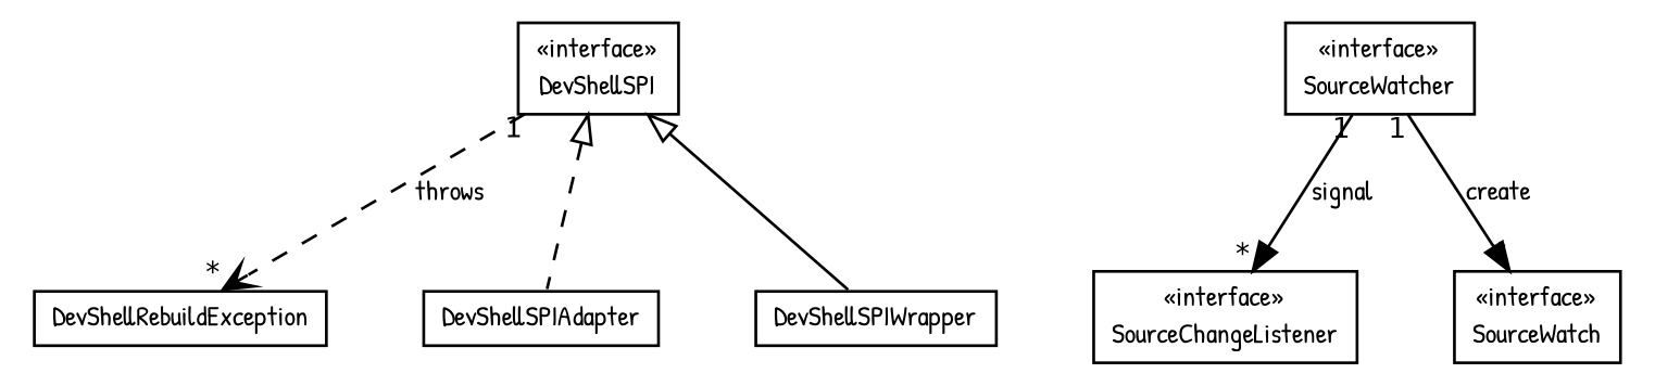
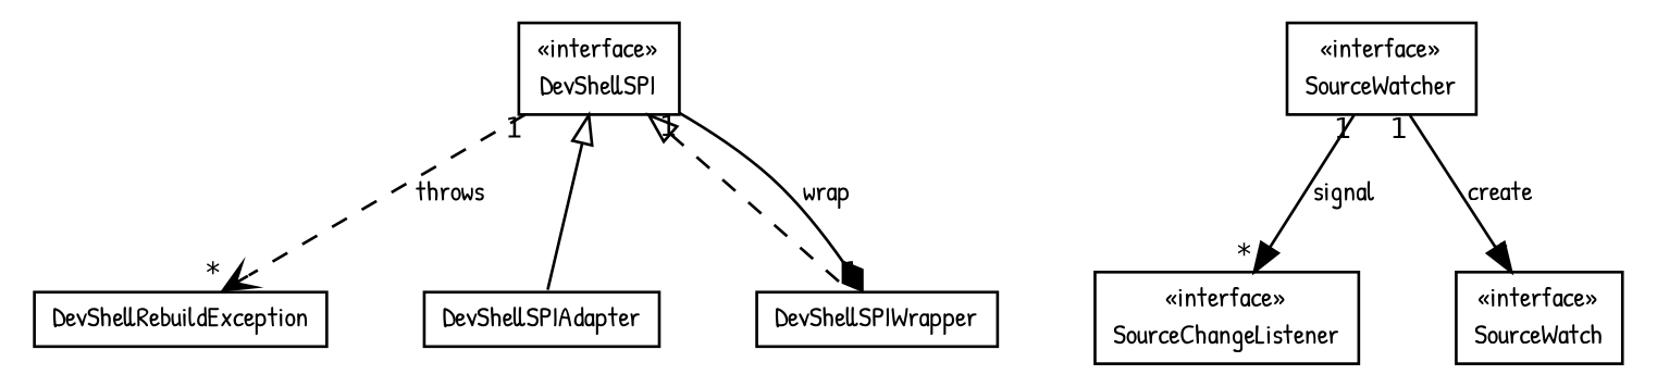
  digraph {
    fontname="Patrick Hand"
    nodesep=0.25
    ranksep=0.5
    node [fontcolor=black fontname="Patrick Hand" fontsize=10.0 shape=plaintext]
    edge [color=black fontcolor=black fontname="Patrick Hand" fontsize=10.0 headlabel="*" headport=p labelfontname=Helvetica labelfontsize=10 taillabel=1 tailport=p]
    n1 [label=<<table title="io.werval.spi.dev.DevShellRebuildException" border="0" cellborder="1" cellspacing="0" cellpadding="2" port="p" href="./DevShellRebuildException.html"> 		<tr><td><table border="0" cellspacing="0" cellpadding="1"> <tr><td align="center" balign="center"> DevShellRebuildException </td></tr> 		</table></td></tr> 		</table>>]
    n2 [label=<<table title="io.werval.spi.dev.DevShellSPI" border="0" cellborder="1" cellspacing="0" cellpadding="2" port="p" href="./DevShellSPI.html"> 		<tr><td><table border="0" cellspacing="0" cellpadding="1"> <tr><td align="center" balign="center"> &#171;interface&#187; </td></tr> <tr><td align="center" balign="center"> DevShellSPI </td></tr> 		</table></td></tr> 		</table>>]
    n3 [label=<<table title="io.werval.spi.dev.DevShellSPIAdapter" border="0" cellborder="1" cellspacing="0" cellpadding="2" port="p" href="./DevShellSPIAdapter.html"> 		<tr><td><table border="0" cellspacing="0" cellpadding="1"> <tr><td align="center" balign="center"> DevShellSPIAdapter </td></tr> 		</table></td></tr> 		</table>>]
    n4 [label=<<table title="io.werval.spi.dev.DevShellSPIWrapper" border="0" cellborder="1" cellspacing="0" cellpadding="2" port="p" href="./DevShellSPIWrapper.html"> 		<tr><td><table border="0" cellspacing="0" cellpadding="1"> <tr><td align="center" balign="center"> DevShellSPIWrapper </td></tr> 		</table></td></tr> 		</table>>]
    n5 [label=<<table title="io.werval.spi.dev.DevShellSPI.SourceWatcher" border="0" cellborder="1" cellspacing="0" cellpadding="2" port="p" href="./DevShellSPI.SourceWatcher.html"> 		<tr><td><table border="0" cellspacing="0" cellpadding="1"> <tr><td align="center" balign="center"> &#171;interface&#187; </td></tr> <tr><td align="center" balign="center"> SourceWatcher </td></tr> 		</table></td></tr> 		</table>>]
    n6 [label=<<table title="io.werval.spi.dev.DevShellSPI.SourceChangeListener" border="0" cellborder="1" cellspacing="0" cellpadding="2" port="p" href="./DevShellSPI.SourceChangeListener.html"> 		<tr><td><table border="0" cellspacing="0" cellpadding="1"> <tr><td align="center" balign="center"> &#171;interface&#187; </td></tr> <tr><td align="center" balign="center"> SourceChangeListener </td></tr> 		</table></td></tr> 		</table>>]
    n7 [label=<<table title="io.werval.spi.dev.DevShellSPI.SourceWatch" border="0" cellborder="1" cellspacing="0" cellpadding="2" port="p" href="./DevShellSPI.SourceWatch.html"> 		<tr><td><table border="0" cellspacing="0" cellpadding="1"> <tr><td align="center" balign="center"> &#171;interface&#187; </td></tr> <tr><td align="center" balign="center"> SourceWatch </td></tr> 		</table></td></tr> 		</table>>]
    n2 -> n1 [arrowhead=open label=throws style=dashed]
-   n2 -> n3 [arrowtail=empty dir=back fontsize=10 style=dashed color="" fontcolor="" headlabel="" taillabel=""]
-   n2 -> n4 [arrowtail=empty dir=back fontsize=10 style=solid color="" fontcolor="" headlabel="" taillabel=""]
+   n2 -> n3 [arrowtail=empty dir=back fontsize=10 style=solid color="" fontcolor="" headlabel="" taillabel=""]
+   n2 -> n4 [arrowtail=empty dir=back fontsize=10 style=dashed color="" fontcolor="" headlabel="" taillabel=""]
+   n4 -> n2 [arrowhead=none arrowtail=diamond dir=both headlabel=1 label=wrap]
    n5 -> n6 [arrowhead=normal label=signal]
    n5 -> n7 [arrowhead=normal label=create]
  }
